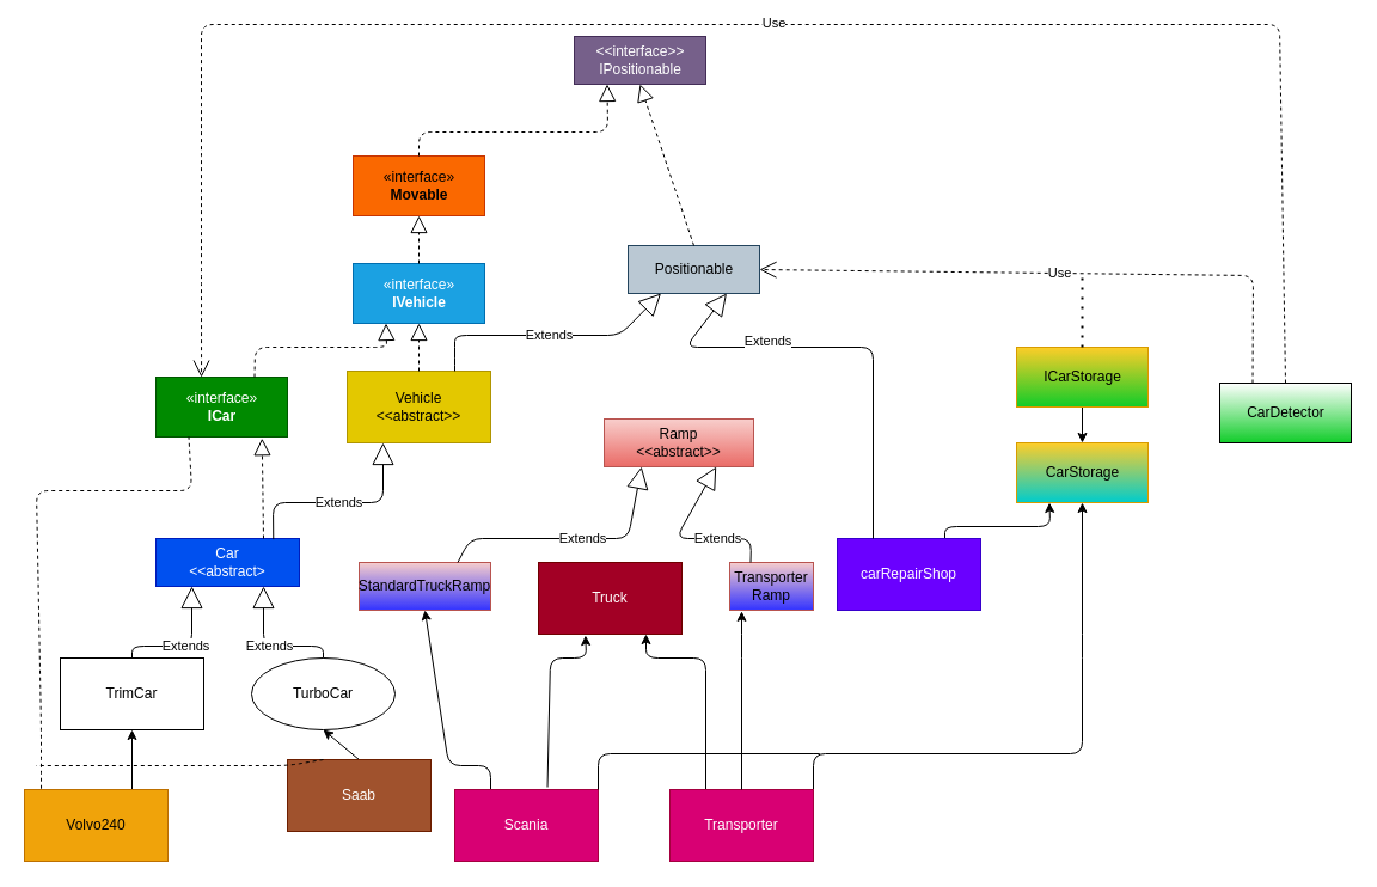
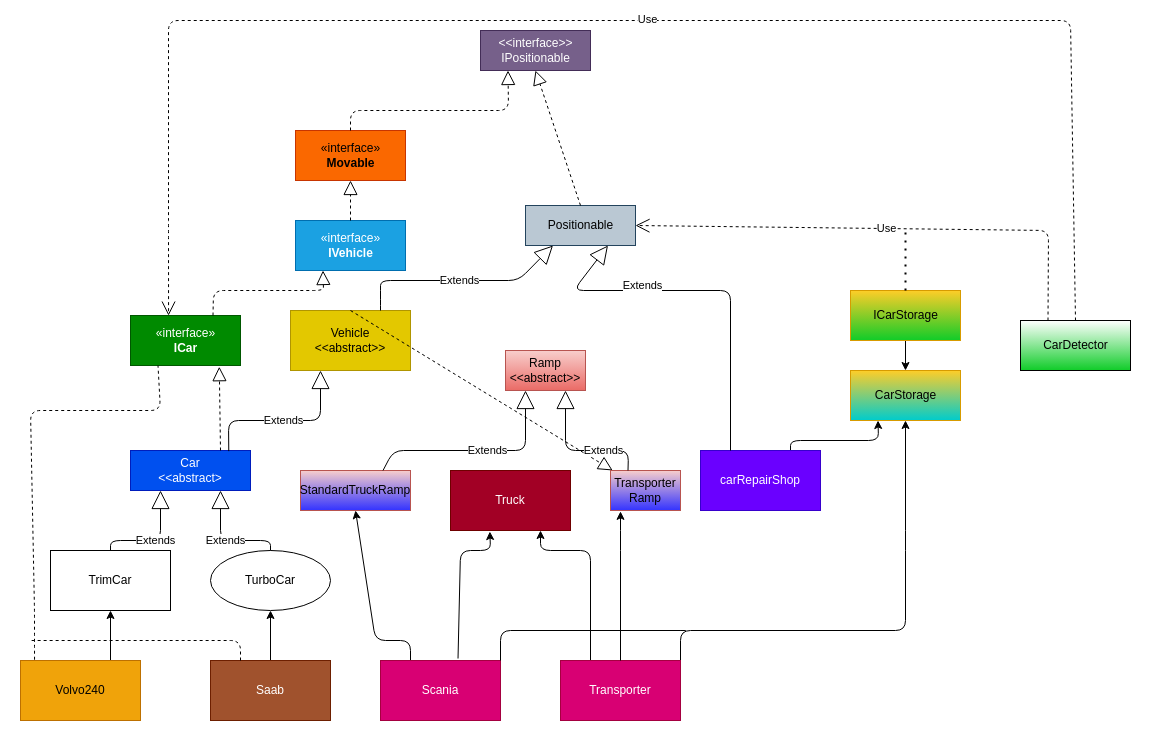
  <mxCell id="0" />
  <mxCell id="1" parent="0" />
  <mxCell id="2" value="Car&lt;br&gt;&amp;lt;&amp;lt;abstract&amp;gt;" style="rounded=0;whiteSpace=wrap;html=1;fillColor=#0050ef;fontColor=#ffffff;strokeColor=#001DBC;" parent="1" vertex="1"><mxGeometry x="130" y="450" width="120" height="40" as="geometry" /></mxCell>
  <mxCell id="3" style="edgeStyle=none;html=1;exitX=0.25;exitY=0;exitDx=0;exitDy=0;entryX=0.5;entryY=1;entryDx=0;entryDy=0;" parent="1" source="10" target="45" edge="1"><mxGeometry relative="1" as="geometry"><Array as="points"><mxPoint x="410" y="640" /><mxPoint x="375" y="640" /></Array></mxGeometry></mxCell>
  <mxCell id="4" value="Truck" style="rounded=0;whiteSpace=wrap;html=1;fillColor=#a20025;fontColor=#ffffff;strokeColor=#6F0000;" parent="1" vertex="1"><mxGeometry x="450" y="470" width="120" height="60" as="geometry" /></mxCell>
  <mxCell id="5" style="edgeStyle=none;html=1;exitX=0.75;exitY=0;exitDx=0;exitDy=0;entryX=0.5;entryY=1;entryDx=0;entryDy=0;" parent="1" source="6" target="25" edge="1"><mxGeometry relative="1" as="geometry" /></mxCell>
  <mxCell id="6" value="Volvo240" style="rounded=0;whiteSpace=wrap;html=1;fillColor=#f0a30a;fontColor=#000000;strokeColor=#BD7000;" parent="1" vertex="1"><mxGeometry x="20" y="660" width="120" height="60" as="geometry" /></mxCell>
  <mxCell id="7" style="edgeStyle=none;html=1;exitX=0.5;exitY=0;exitDx=0;exitDy=0;entryX=0.5;entryY=1;entryDx=0;entryDy=0;" parent="1" source="8" target="26" edge="1"><mxGeometry relative="1" as="geometry"><Array as="points" /></mxGeometry></mxCell>
- <mxCell id="8" value="Saab" style="rounded=0;whiteSpace=wrap;html=1;fillColor=#a0522d;fontColor=#ffffff;strokeColor=#6D1F00;" parent="1" vertex="1"><mxGeometry x="240" y="635" width="120" height="60" as="geometry" /></mxCell>
+ <mxCell id="8" value="Saab" style="rounded=0;whiteSpace=wrap;html=1;fillColor=#a0522d;fontColor=#ffffff;strokeColor=#6D1F00;" parent="1" vertex="1"><mxGeometry x="210" y="660" width="120" height="60" as="geometry" /></mxCell>
  <mxCell id="9" style="edgeStyle=none;html=1;exitX=0.646;exitY=-0.033;exitDx=0;exitDy=0;entryX=0.328;entryY=1.017;entryDx=0;entryDy=0;entryPerimeter=0;exitPerimeter=0;" parent="1" source="10" target="4" edge="1"><mxGeometry relative="1" as="geometry"><Array as="points"><mxPoint x="460" y="550" /><mxPoint x="490" y="550" /></Array></mxGeometry></mxCell>
  <mxCell id="10" value="Scania&lt;span style=&quot;color: rgba(0 , 0 , 0 , 0) ; font-family: monospace ; font-size: 0px&quot;&gt;%3CmxGraphModel%3E%3Croot%3E%3CmxCell%20id%3D%220%22%2F%3E%3CmxCell%20id%3D%221%22%20parent%3D%220%22%2F%3E%3CmxCell%20id%3D%222%22%20value%3D%22%22%20style%3D%22rounded%3D0%3BwhiteSpace%3Dwrap%3Bhtml%3D1%3B%22%20vertex%3D%221%22%20parent%3D%221%22%3E%3CmxGeometry%20x%3D%2270%22%20y%3D%22190%22%20width%3D%22120%22%20height%3D%2260%22%20as%3D%22geometry%22%2F%3E%3C%2FmxCell%3E%3C%2Froot%3E%3C%2FmxGraphModel%3E&lt;/span&gt;" style="rounded=0;whiteSpace=wrap;html=1;fillColor=#d80073;fontColor=#ffffff;strokeColor=#A50040;" parent="1" vertex="1"><mxGeometry x="380" y="660" width="120" height="60" as="geometry" /></mxCell>
  <mxCell id="11" style="edgeStyle=none;html=1;entryX=0.75;entryY=1;entryDx=0;entryDy=0;exitX=0.25;exitY=0;exitDx=0;exitDy=0;" parent="1" source="13" target="4" edge="1"><mxGeometry relative="1" as="geometry"><Array as="points"><mxPoint x="590" y="550" /><mxPoint x="540" y="550" /></Array><mxPoint x="570" y="650" as="sourcePoint" /></mxGeometry></mxCell>
  <mxCell id="12" style="edgeStyle=none;html=1;exitX=1;exitY=0;exitDx=0;exitDy=0;entryX=0.5;entryY=1;entryDx=0;entryDy=0;" parent="1" source="13" target="20" edge="1"><mxGeometry relative="1" as="geometry"><Array as="points"><mxPoint x="680" y="630" /><mxPoint x="905" y="630" /><mxPoint x="905" y="540" /></Array></mxGeometry></mxCell>
  <mxCell id="13" value="Transporter" style="rounded=0;whiteSpace=wrap;html=1;fillColor=#d80073;fontColor=#ffffff;strokeColor=#A50040;" parent="1" vertex="1"><mxGeometry x="560" y="660" width="120" height="60" as="geometry" /></mxCell>
- <mxCell id="14" value="Ramp&lt;br&gt;&amp;lt;&amp;lt;abstract&amp;gt;&amp;gt;" style="rounded=0;whiteSpace=wrap;html=1;fillColor=#f8cecc;gradientColor=#ea6b66;strokeColor=#b85450;" parent="1" vertex="1"><mxGeometry x="505" y="350" width="125" height="40" as="geometry" /></mxCell>
+ <mxCell id="14" value="Ramp&lt;br&gt;&amp;lt;&amp;lt;abstract&amp;gt;&amp;gt;" style="rounded=0;whiteSpace=wrap;html=1;fillColor=#f8cecc;gradientColor=#ea6b66;strokeColor=#b85450;" parent="1" vertex="1"><mxGeometry x="505" y="350" width="80" height="40" as="geometry" /></mxCell>
  <mxCell id="15" value="Vehicle&lt;br&gt;&amp;lt;&amp;lt;abstract&amp;gt;&amp;gt;" style="rounded=0;whiteSpace=wrap;html=1;fillColor=#e3c800;fontColor=#000000;strokeColor=#B09500;" parent="1" vertex="1"><mxGeometry x="290" y="310" width="120" height="60" as="geometry" /></mxCell>
  <mxCell id="16" value="«interface»&lt;br&gt;&lt;b&gt;Movable&lt;/b&gt;" style="html=1;fillColor=#fa6800;fontColor=#000000;strokeColor=#C73500;" parent="1" vertex="1"><mxGeometry x="295" y="130" width="110" height="50" as="geometry" /></mxCell>
  <mxCell id="17" value="Positionable" style="html=1;fillColor=#bac8d3;strokeColor=#23445d;" parent="1" vertex="1"><mxGeometry x="525" y="205" width="110" height="40" as="geometry" /></mxCell>
  <mxCell id="18" style="edgeStyle=none;html=1;exitX=0.75;exitY=0;exitDx=0;exitDy=0;entryX=0.25;entryY=1;entryDx=0;entryDy=0;" parent="1" source="19" target="20" edge="1"><mxGeometry relative="1" as="geometry"><Array as="points"><mxPoint x="790" y="440" /><mxPoint x="878" y="440" /></Array></mxGeometry></mxCell>
  <mxCell id="19" value="carRepairShop" style="rounded=0;whiteSpace=wrap;html=1;fillColor=#6a00ff;fontColor=#ffffff;strokeColor=#3700CC;" parent="1" vertex="1"><mxGeometry x="700" y="450" width="120" height="60" as="geometry" /></mxCell>
  <mxCell id="20" value="CarStorage&lt;br&gt;" style="html=1;fillColor=#ffcd28;gradientColor=#00CCCC;strokeColor=#d79b00;" parent="1" vertex="1"><mxGeometry x="850" y="370" width="110" height="50" as="geometry" /></mxCell>
  <mxCell id="21" style="edgeStyle=none;html=1;exitX=0.5;exitY=1;exitDx=0;exitDy=0;entryX=0.5;entryY=0;entryDx=0;entryDy=0;" parent="1" source="22" target="20" edge="1"><mxGeometry relative="1" as="geometry" /></mxCell>
  <mxCell id="22" value="ICarStorage" style="html=1;fillColor=#ffcd28;gradientColor=#10CC29;strokeColor=#d79b00;" parent="1" vertex="1"><mxGeometry x="850" y="290" width="110" height="50" as="geometry" /></mxCell>
  <mxCell id="23" value="«interface»&lt;br&gt;&lt;b&gt;IVehicle&lt;/b&gt;" style="html=1;fillColor=#1ba1e2;fontColor=#ffffff;strokeColor=#006EAF;" parent="1" vertex="1"><mxGeometry x="295" y="220" width="110" height="50" as="geometry" /></mxCell>
  <mxCell id="24" value="&amp;lt;&amp;lt;interface&amp;gt;&amp;gt;&lt;br&gt;IPositionable" style="html=1;fillColor=#76608a;strokeColor=#432D57;fontColor=#ffffff;" parent="1" vertex="1"><mxGeometry x="480" y="30" width="110" height="40" as="geometry" /></mxCell>
  <mxCell id="25" value="TrimCar" style="rounded=0;whiteSpace=wrap;html=1;" parent="1" vertex="1"><mxGeometry x="50" y="550" width="120" height="60" as="geometry" /></mxCell>
  <mxCell id="26" value="TurboCar" style="ellipse;whiteSpace=wrap;html=1;" parent="1" vertex="1"><mxGeometry x="210" y="550" width="120" height="60" as="geometry" /></mxCell>
  <mxCell id="27" value="«interface»&lt;br&gt;&lt;b&gt;ICar&lt;/b&gt;" style="html=1;fillColor=#008a00;fontColor=#ffffff;strokeColor=#005700;" parent="1" vertex="1"><mxGeometry x="130" y="315" width="110" height="50" as="geometry" /></mxCell>
  <mxCell id="28" value="" style="endArrow=none;html=1;exitX=1;exitY=0;exitDx=0;exitDy=0;" parent="1" source="10" edge="1"><mxGeometry width="50" height="50" relative="1" as="geometry"><mxPoint x="560" y="540" as="sourcePoint" /><mxPoint x="670" y="630" as="targetPoint" /><Array as="points"><mxPoint x="500" y="630" /><mxPoint x="690" y="630" /></Array></mxGeometry></mxCell>
  <mxCell id="29" value="CarDetector" style="html=1;gradientColor=#10CC29;" parent="1" vertex="1"><mxGeometry x="1020" y="320" width="110" height="50" as="geometry" /></mxCell>
  <mxCell id="30" value="" style="endArrow=none;dashed=1;endFill=0;endSize=12;html=1;exitX=0.117;exitY=-0.013;exitDx=0;exitDy=0;entryX=0.25;entryY=1;entryDx=0;entryDy=0;exitPerimeter=0;" parent="1" source="6" target="27" edge="1"><mxGeometry width="160" relative="1" as="geometry"><mxPoint x="-20" y="244.09" as="sourcePoint" /><mxPoint x="140" y="244.09" as="targetPoint" /><Array as="points"><mxPoint x="34" y="640" /><mxPoint x="34" y="610" /><mxPoint x="30" y="410" /><mxPoint x="160" y="410" /></Array></mxGeometry></mxCell>
  <mxCell id="31" value="" style="endArrow=block;dashed=1;endFill=0;endSize=12;html=1;exitX=0.75;exitY=0;exitDx=0;exitDy=0;entryX=0.807;entryY=1.024;entryDx=0;entryDy=0;entryPerimeter=0;" parent="1" source="2" target="27" edge="1"><mxGeometry width="160" relative="1" as="geometry"><mxPoint x="350" y="595" as="sourcePoint" /><mxPoint x="215" y="360" as="targetPoint" /><Array as="points" /></mxGeometry></mxCell>
  <mxCell id="32" value="Extends" style="endArrow=block;endSize=16;endFill=0;html=1;exitX=0.5;exitY=0;exitDx=0;exitDy=0;entryX=0.75;entryY=1;entryDx=0;entryDy=0;" parent="1" source="26" target="2" edge="1"><mxGeometry width="160" relative="1" as="geometry"><mxPoint x="270" y="500" as="sourcePoint" /><mxPoint x="430" y="500" as="targetPoint" /><Array as="points"><mxPoint x="270" y="540" /><mxPoint x="220" y="540" /></Array></mxGeometry></mxCell>
  <mxCell id="33" value="Extends" style="endArrow=block;endSize=16;endFill=0;html=1;exitX=0.5;exitY=0;exitDx=0;exitDy=0;entryX=0.25;entryY=1;entryDx=0;entryDy=0;" parent="1" source="25" target="2" edge="1"><mxGeometry width="160" relative="1" as="geometry"><mxPoint x="300" y="390" as="sourcePoint" /><mxPoint x="460" y="390" as="targetPoint" /><Array as="points"><mxPoint x="110" y="540" /><mxPoint x="160" y="540" /></Array></mxGeometry></mxCell>
  <mxCell id="34" value="Extends" style="endArrow=block;endSize=16;endFill=0;html=1;exitX=0.819;exitY=0.016;exitDx=0;exitDy=0;entryX=0.25;entryY=1;entryDx=0;entryDy=0;exitPerimeter=0;" parent="1" source="2" target="15" edge="1"><mxGeometry width="160" relative="1" as="geometry"><mxPoint x="190" y="450" as="sourcePoint" /><mxPoint x="270" y="410" as="targetPoint" /><Array as="points"><mxPoint x="228" y="420" /><mxPoint x="320" y="420" /></Array></mxGeometry></mxCell>
- <mxCell id="35" value="" style="endArrow=block;dashed=1;endFill=0;endSize=12;html=1;exitX=0.5;exitY=0;exitDx=0;exitDy=0;entryX=0.5;entryY=1;entryDx=0;entryDy=0;" parent="1" source="15" target="23" edge="1"><mxGeometry width="160" relative="1" as="geometry"><mxPoint x="290" y="330" as="sourcePoint" /><mxPoint x="450" y="330" as="targetPoint" /></mxGeometry></mxCell>
+ <mxCell id="35" value="" style="endArrow=block;dashed=1;endFill=0;endSize=12;html=1;exitX=0.5;exitY=0;exitDx=0;exitDy=0;" parent="1" source="15" target="44" edge="1"><mxGeometry width="160" relative="1" as="geometry"><mxPoint x="290" y="330" as="sourcePoint" /><mxPoint x="450" y="330" as="targetPoint" /></mxGeometry></mxCell>
  <mxCell id="36" value="" style="endArrow=block;dashed=1;endFill=0;endSize=12;html=1;exitX=0.5;exitY=0;exitDx=0;exitDy=0;entryX=0.5;entryY=1;entryDx=0;entryDy=0;" parent="1" source="23" target="16" edge="1"><mxGeometry width="160" relative="1" as="geometry"><mxPoint x="290" y="200" as="sourcePoint" /><mxPoint x="450" y="200" as="targetPoint" /></mxGeometry></mxCell>
  <mxCell id="37" value="" style="endArrow=block;dashed=1;endFill=0;endSize=12;html=1;exitX=0.5;exitY=0;exitDx=0;exitDy=0;entryX=0.25;entryY=1;entryDx=0;entryDy=0;" parent="1" source="16" target="24" edge="1"><mxGeometry width="160" relative="1" as="geometry"><mxPoint x="350" y="120" as="sourcePoint" /><mxPoint x="510" y="120" as="targetPoint" /><Array as="points"><mxPoint x="350" y="110" /><mxPoint x="508" y="110" /></Array></mxGeometry></mxCell>
  <mxCell id="38" value="" style="endArrow=block;dashed=1;endFill=0;endSize=12;html=1;exitX=0.5;exitY=0;exitDx=0;exitDy=0;entryX=0.5;entryY=1;entryDx=0;entryDy=0;" parent="1" source="17" target="24" edge="1"><mxGeometry width="160" relative="1" as="geometry"><mxPoint x="365" y="140" as="sourcePoint" /><mxPoint x="490" y="60" as="targetPoint" /></mxGeometry></mxCell>
  <mxCell id="39" value="Extends" style="endArrow=block;endSize=16;endFill=0;html=1;exitX=0.75;exitY=0;exitDx=0;exitDy=0;entryX=0.25;entryY=1;entryDx=0;entryDy=0;" parent="1" source="15" target="17" edge="1"><mxGeometry width="160" relative="1" as="geometry"><mxPoint x="370" y="315" as="sourcePoint" /><mxPoint x="500" y="235" as="targetPoint" /><Array as="points"><mxPoint x="380" y="300" /><mxPoint x="380" y="280" /><mxPoint x="518" y="280" /></Array></mxGeometry></mxCell>
  <mxCell id="40" value="Extends" style="endArrow=block;endSize=16;endFill=0;html=1;exitX=0.25;exitY=0;exitDx=0;exitDy=0;entryX=0.75;entryY=1;entryDx=0;entryDy=0;" parent="1" source="19" target="17" edge="1"><mxGeometry x="0.327" y="-5" width="160" relative="1" as="geometry"><mxPoint x="390" y="320" as="sourcePoint" /><mxPoint x="527.5" y="260" as="targetPoint" /><Array as="points"><mxPoint x="730" y="290" /><mxPoint x="573" y="290" /></Array><mxPoint as="offset" /></mxGeometry></mxCell>
  <mxCell id="41" value="Use" style="endArrow=open;endSize=12;dashed=1;html=1;exitX=0.5;exitY=0;exitDx=0;exitDy=0;entryX=0.346;entryY=0.002;entryDx=0;entryDy=0;entryPerimeter=0;" parent="1" source="29" target="27" edge="1"><mxGeometry x="-0.034" y="-1" width="160" relative="1" as="geometry"><mxPoint x="620" y="410" as="sourcePoint" /><mxPoint x="220" y="220" as="targetPoint" /><Array as="points"><mxPoint x="1070" y="20" /><mxPoint x="168" y="20" /><mxPoint x="168" y="140" /><mxPoint x="168" y="230" /></Array><mxPoint as="offset" /></mxGeometry></mxCell>
  <mxCell id="42" value="" style="endArrow=block;dashed=1;endFill=0;endSize=12;html=1;exitX=0.75;exitY=0;exitDx=0;exitDy=0;entryX=0.25;entryY=1;entryDx=0;entryDy=0;" parent="1" source="27" target="23" edge="1"><mxGeometry width="160" relative="1" as="geometry"><mxPoint x="390" y="260" as="sourcePoint" /><mxPoint x="550" y="260" as="targetPoint" /><Array as="points"><mxPoint x="213" y="290" /><mxPoint x="323" y="290" /></Array></mxGeometry></mxCell>
  <mxCell id="43" value="" style="endArrow=none;dashed=1;html=1;dashPattern=1 3;strokeWidth=2;exitX=0.5;exitY=0;exitDx=0;exitDy=0;" parent="1" source="22" edge="1"><mxGeometry width="50" height="50" relative="1" as="geometry"><mxPoint x="960" y="500" as="sourcePoint" /><mxPoint x="905" y="230" as="targetPoint" /></mxGeometry></mxCell>
  <mxCell id="44" value="Transporter Ramp" style="rounded=0;whiteSpace=wrap;html=1;fillColor=#f8cecc;gradientColor=#3333FF;strokeColor=#b85450;" parent="1" vertex="1"><mxGeometry x="610" y="470" width="70" height="40" as="geometry" /></mxCell>
  <mxCell id="45" value="StandardTruckRamp" style="rounded=0;whiteSpace=wrap;html=1;fillColor=#f8cecc;gradientColor=#3333FF;strokeColor=#b85450;" parent="1" vertex="1"><mxGeometry x="300" y="470" width="110" height="40" as="geometry" /></mxCell>
  <mxCell id="46" style="edgeStyle=none;html=1;exitX=0.5;exitY=0;exitDx=0;exitDy=0;entryX=0.143;entryY=1.021;entryDx=0;entryDy=0;entryPerimeter=0;" parent="1" source="13" target="44" edge="1"><mxGeometry relative="1" as="geometry"><Array as="points"><mxPoint x="620" y="540" /></Array><mxPoint x="410" y="580" as="sourcePoint" /><mxPoint x="385" y="520" as="targetPoint" /></mxGeometry></mxCell>
  <mxCell id="47" value="Extends" style="endArrow=block;endSize=16;endFill=0;html=1;exitX=0.75;exitY=0;exitDx=0;exitDy=0;entryX=0.25;entryY=1;entryDx=0;entryDy=0;" parent="1" source="45" target="14" edge="1"><mxGeometry x="0.087" width="160" relative="1" as="geometry"><mxPoint x="520" y="440" as="sourcePoint" /><mxPoint x="680" y="440" as="targetPoint" /><mxPoint as="offset" /><Array as="points"><mxPoint x="393" y="450" /><mxPoint x="525" y="450" /></Array></mxGeometry></mxCell>
  <mxCell id="48" value="Extends" style="endArrow=block;endSize=16;endFill=0;html=1;exitX=0.25;exitY=0;exitDx=0;exitDy=0;entryX=0.75;entryY=1;entryDx=0;entryDy=0;" parent="1" source="44" target="14" edge="1"><mxGeometry x="-0.366" width="160" relative="1" as="geometry"><mxPoint x="402.5" y="480" as="sourcePoint" /><mxPoint x="535" y="360" as="targetPoint" /><mxPoint as="offset" /><Array as="points"><mxPoint x="628" y="450" /><mxPoint x="565" y="450" /></Array></mxGeometry></mxCell>
  <mxCell id="49" value="Use" style="endArrow=open;endSize=12;dashed=1;html=1;exitX=0.25;exitY=0;exitDx=0;exitDy=0;entryX=1;entryY=0.5;entryDx=0;entryDy=0;" parent="1" source="29" target="17" edge="1"><mxGeometry width="160" relative="1" as="geometry"><mxPoint x="740" y="250" as="sourcePoint" /><mxPoint x="900" y="250" as="targetPoint" /><Array as="points"><mxPoint x="1048" y="230" /></Array></mxGeometry></mxCell>
  <mxCell id="50" value="" style="endArrow=none;dashed=1;html=1;exitX=0.25;exitY=0;exitDx=0;exitDy=0;" parent="1" source="8" edge="1"><mxGeometry width="50" height="50" relative="1" as="geometry"><mxPoint x="260" y="580" as="sourcePoint" /><mxPoint x="30" y="640" as="targetPoint" /><Array as="points"><mxPoint x="240" y="640" /></Array></mxGeometry></mxCell>
